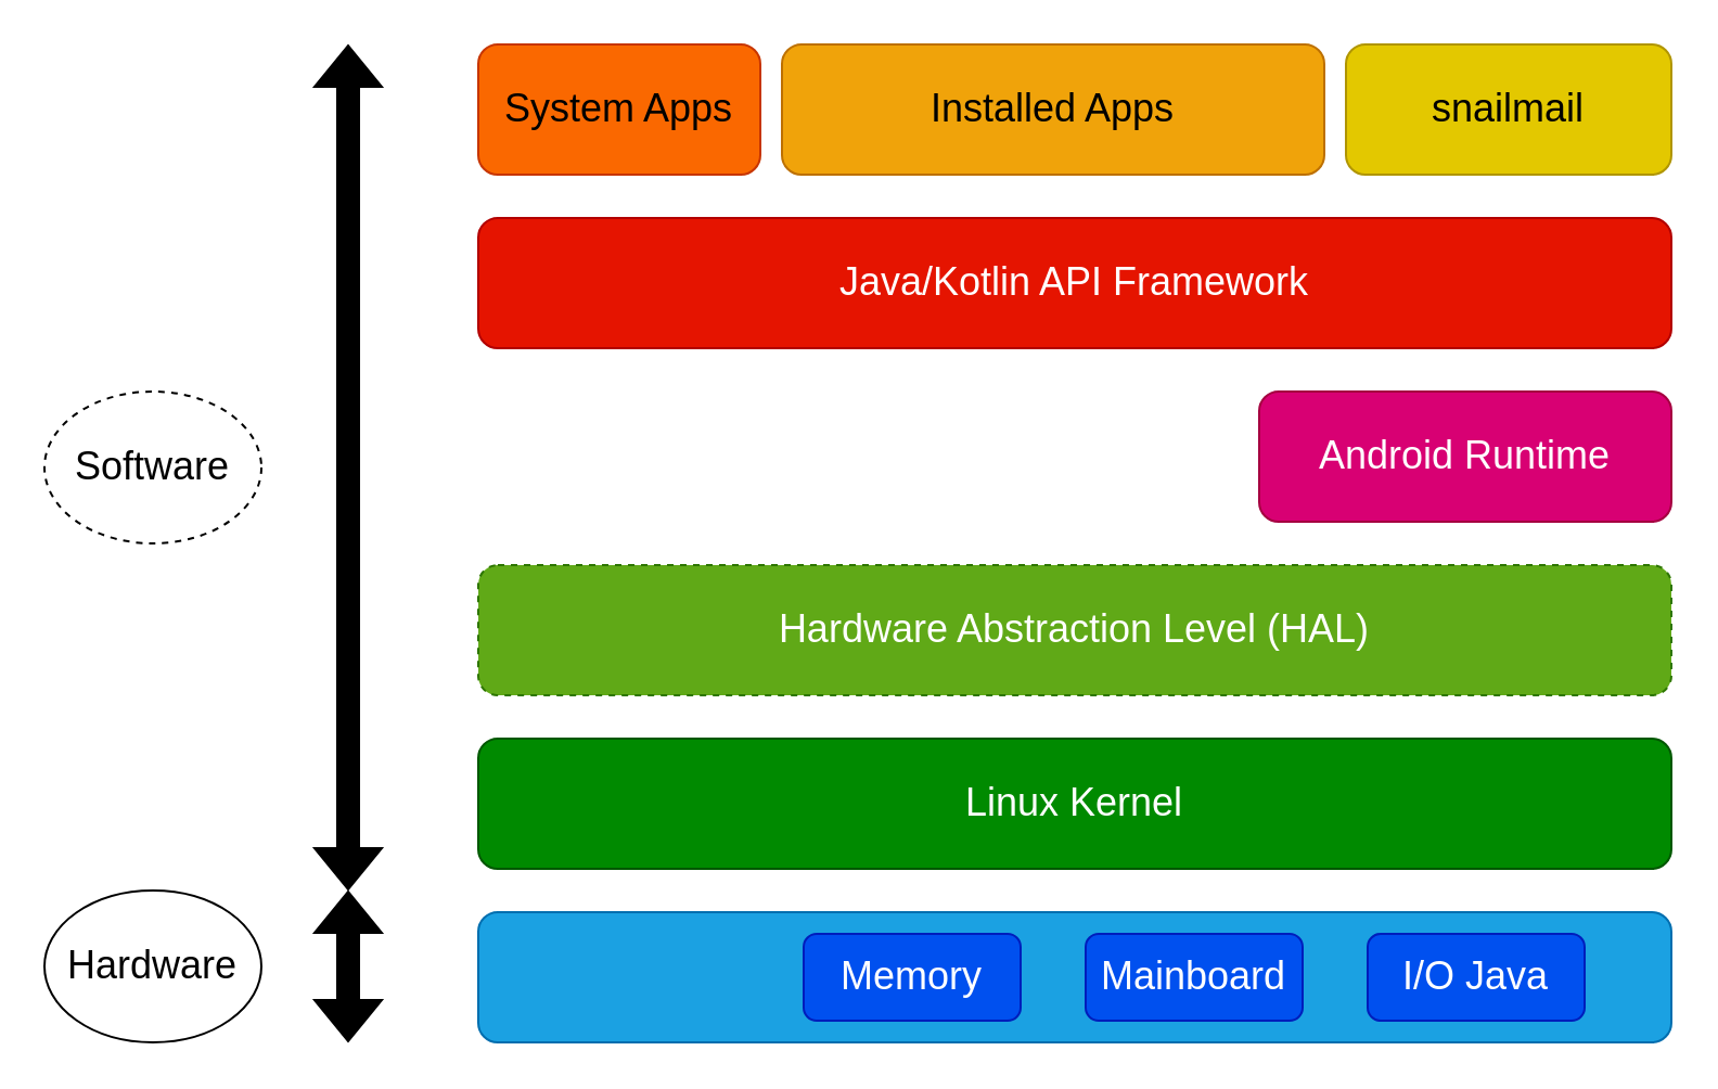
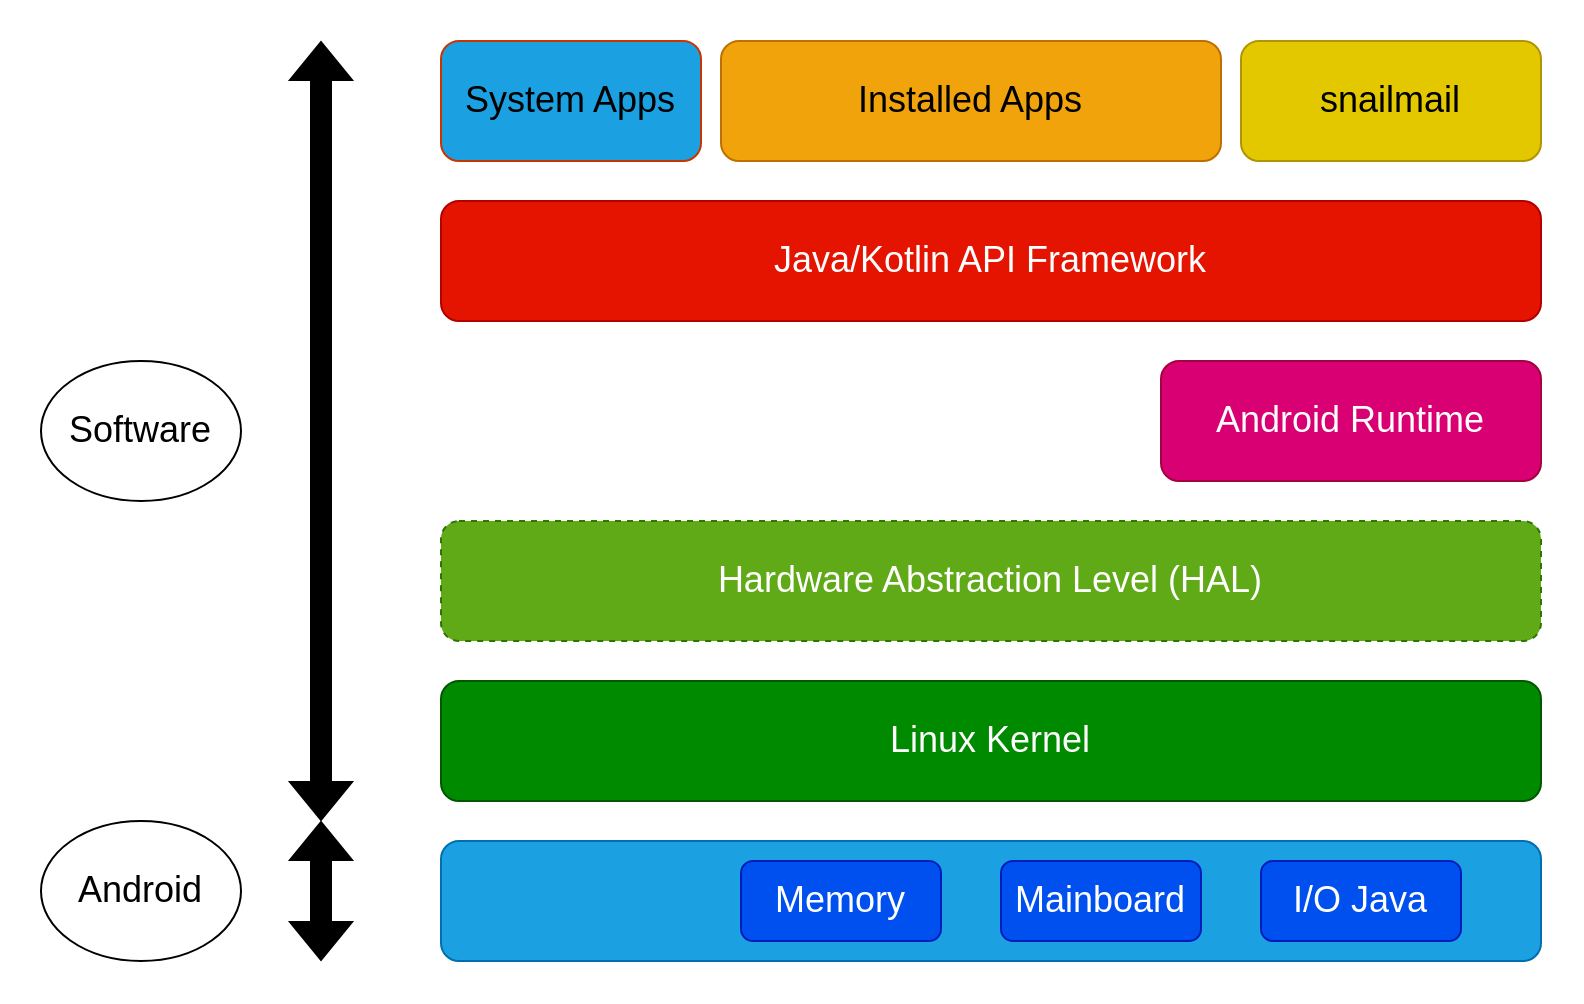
  <mxCell id="0" />
  <mxCell id="1" parent="0" />
  <mxCell id="2" value="" style="rounded=1;whiteSpace=wrap;html=1;fillColor=#1ba1e2;strokeColor=#006EAF;fontColor=#ffffff;" vertex="1" parent="1"><mxGeometry x="220" y="420" width="550" height="60" as="geometry" /></mxCell>
  <mxCell id="3" value="&lt;font style=&quot;font-size: 18px&quot;&gt;Memory&lt;/font&gt;" style="rounded=1;whiteSpace=wrap;html=1;fillColor=#0050ef;fontColor=#ffffff;strokeColor=#001DBC;" vertex="1" parent="1"><mxGeometry x="370" y="430" width="100" height="40" as="geometry" /></mxCell>
  <mxCell id="4" value="&lt;font style=&quot;font-size: 18px&quot;&gt;Mainboard&lt;/font&gt;" style="rounded=1;whiteSpace=wrap;html=1;fillColor=#0050ef;fontColor=#ffffff;strokeColor=#001DBC;" vertex="1" parent="1"><mxGeometry x="500" y="430" width="100" height="40" as="geometry" /></mxCell>
  <mxCell id="5" value="&lt;span style=&quot;font-size: 18px&quot;&gt;I/O Java&lt;/span&gt;" style="rounded=1;whiteSpace=wrap;html=1;fillColor=#0050ef;fontColor=#ffffff;strokeColor=#001DBC;" vertex="1" parent="1"><mxGeometry x="630" y="430" width="100" height="40" as="geometry" /></mxCell>
  <mxCell id="6" value="Hardware Abstraction Level (HAL)" style="rounded=1;whiteSpace=wrap;html=1;fontSize=18;fillColor=#60a917;strokeColor=#2D7600;fontColor=#ffffff;dashed=1;" vertex="1" parent="1"><mxGeometry x="220" y="260" width="550" height="60" as="geometry" /></mxCell>
  <mxCell id="7" value="Linux Kernel" style="rounded=1;whiteSpace=wrap;html=1;fontSize=18;fillColor=#008a00;strokeColor=#005700;fontColor=#ffffff;" vertex="1" parent="1"><mxGeometry x="220" y="340" width="550" height="60" as="geometry" /></mxCell>
  <mxCell id="8" value="Android Runtime" style="rounded=1;whiteSpace=wrap;html=1;fontSize=18;fillColor=#d80073;strokeColor=#A50040;fontColor=#ffffff;" vertex="1" parent="1"><mxGeometry x="580" y="180" width="190" height="60" as="geometry" /></mxCell>
  <mxCell id="9" value="Java/Kotlin API Framework" style="rounded=1;whiteSpace=wrap;html=1;fontSize=18;fillColor=#e51400;strokeColor=#B20000;fontColor=#ffffff;" vertex="1" parent="1"><mxGeometry x="220" y="100" width="550" height="60" as="geometry" /></mxCell>
- <mxCell id="10" value="System Apps" style="rounded=1;whiteSpace=wrap;html=1;fontSize=18;fillColor=#fa6800;strokeColor=#C73500;fontColor=#000000;" vertex="1" parent="1"><mxGeometry x="220" y="20" width="130" height="60" as="geometry" /></mxCell>
+ <mxCell id="10" value="System Apps" style="rounded=1;whiteSpace=wrap;html=1;fontSize=18;fillColor=#1ba1e2;strokeColor=#C73500;fontColor=#000000;" vertex="1" parent="1"><mxGeometry x="220" y="20" width="130" height="60" as="geometry" /></mxCell>
  <mxCell id="11" value="Installed Apps" style="rounded=1;whiteSpace=wrap;html=1;fontSize=18;fillColor=#f0a30a;strokeColor=#BD7000;fontColor=#000000;" vertex="1" parent="1"><mxGeometry x="360" y="20" width="250" height="60" as="geometry" /></mxCell>
  <mxCell id="12" value="snailmail" style="rounded=1;whiteSpace=wrap;html=1;fontSize=18;fillColor=#e3c800;strokeColor=#B09500;fontColor=#000000;" vertex="1" parent="1"><mxGeometry x="620" y="20" width="150" height="60" as="geometry" /></mxCell>
  <mxCell id="13" value="" style="shape=flexArrow;endArrow=classic;startArrow=classic;html=1;rounded=0;fontSize=18;fillColor=#000000;" edge="1" parent="1"><mxGeometry width="100" height="100" relative="1" as="geometry"><mxPoint x="160" y="480" as="sourcePoint" /><mxPoint x="160" y="410" as="targetPoint" /></mxGeometry></mxCell>
  <mxCell id="14" value="" style="shape=flexArrow;endArrow=classic;startArrow=classic;html=1;rounded=0;fontSize=18;fillColor=#000000;" edge="1" parent="1"><mxGeometry width="100" height="100" relative="1" as="geometry"><mxPoint x="160" y="410" as="sourcePoint" /><mxPoint x="160" y="20" as="targetPoint" /></mxGeometry></mxCell>
- <mxCell id="15" value="Hardware" style="ellipse;whiteSpace=wrap;html=1;fontSize=18;gradientColor=none;" vertex="1" parent="1"><mxGeometry x="20" y="410" width="100" height="70" as="geometry" /></mxCell>
- <mxCell id="16" value="Software" style="ellipse;whiteSpace=wrap;html=1;fontSize=18;gradientColor=none;dashed=1;" vertex="1" parent="1"><mxGeometry x="20" y="180" width="100" height="70" as="geometry" /></mxCell>
+ <mxCell id="15" value="Android" style="ellipse;whiteSpace=wrap;html=1;fontSize=18;gradientColor=none;" vertex="1" parent="1"><mxGeometry x="20" y="410" width="100" height="70" as="geometry" /></mxCell>
+ <mxCell id="16" value="Software" style="ellipse;whiteSpace=wrap;html=1;fontSize=18;gradientColor=none;" vertex="1" parent="1"><mxGeometry x="20" y="180" width="100" height="70" as="geometry" /></mxCell>
